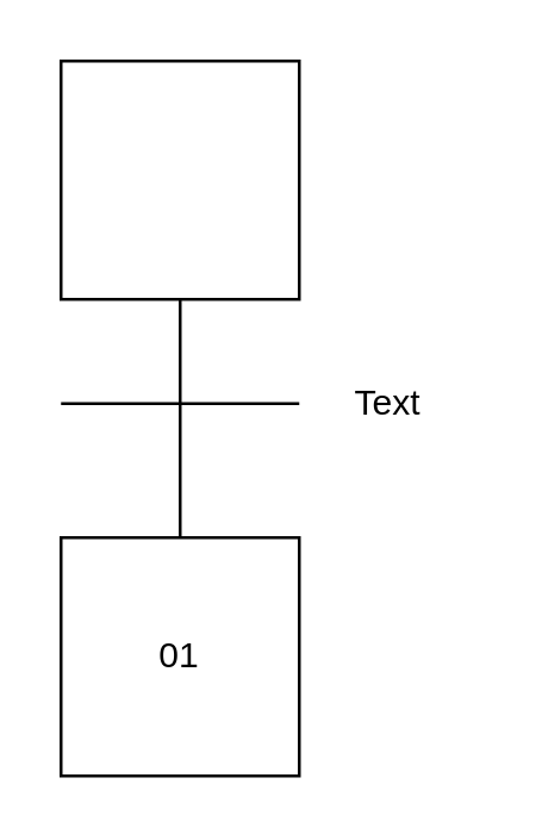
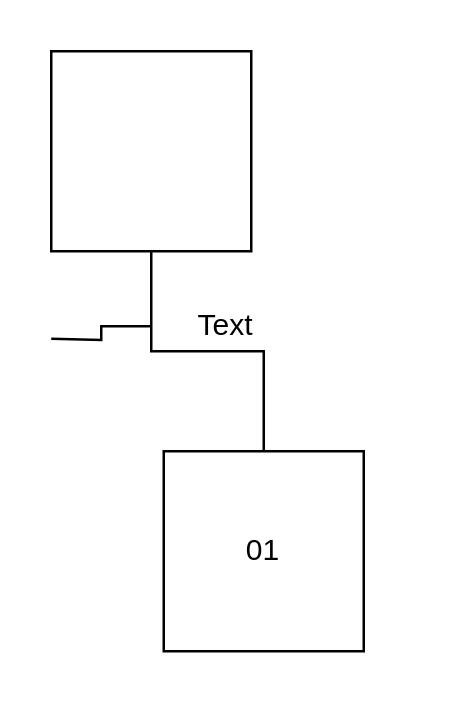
  <mxCell id="0" />
  <mxCell id="1" parent="0" />
  <mxCell id="2" value="" style="edgeStyle=orthogonalEdgeStyle;rounded=0;orthogonalLoop=1;jettySize=auto;html=1;endArrow=none;endFill=0;" edge="1" parent="1" source="3" target="4"><mxGeometry relative="1" as="geometry" /></mxCell>
  <mxCell id="3" value="" style="whiteSpace=wrap;html=1;aspect=fixed;" vertex="1" parent="1"><mxGeometry x="20" y="20" width="80" height="80" as="geometry" /></mxCell>
- <mxCell id="4" value="01" style="whiteSpace=wrap;html=1;aspect=fixed;" vertex="1" parent="1"><mxGeometry x="20" y="180" width="80" height="80" as="geometry" /></mxCell>
+ <mxCell id="4" value="01" style="whiteSpace=wrap;html=1;aspect=fixed;" vertex="1" parent="1"><mxGeometry x="65" y="180" width="80" height="80" as="geometry" /></mxCell>
  <mxCell id="5" style="edgeStyle=orthogonalEdgeStyle;rounded=0;orthogonalLoop=1;jettySize=auto;html=1;endArrow=none;endFill=0;" edge="1" parent="1" source="6"><mxGeometry relative="1" as="geometry"><mxPoint x="20" y="135" as="targetPoint" /></mxGeometry></mxCell>
- <mxCell id="6" value="Text" style="text;html=1;align=center;verticalAlign=middle;whiteSpace=wrap;rounded=0;" vertex="1" parent="1"><mxGeometry x="100" y="120" width="60" height="30" as="geometry" /></mxCell>
+ <mxCell id="6" value="Text" style="text;html=1;align=center;verticalAlign=middle;whiteSpace=wrap;rounded=0;" vertex="1" parent="1"><mxGeometry x="60" y="115" width="60" height="30" as="geometry" /></mxCell>
